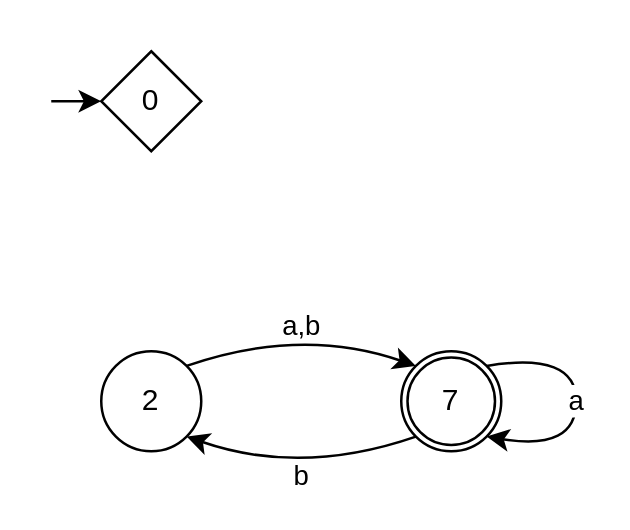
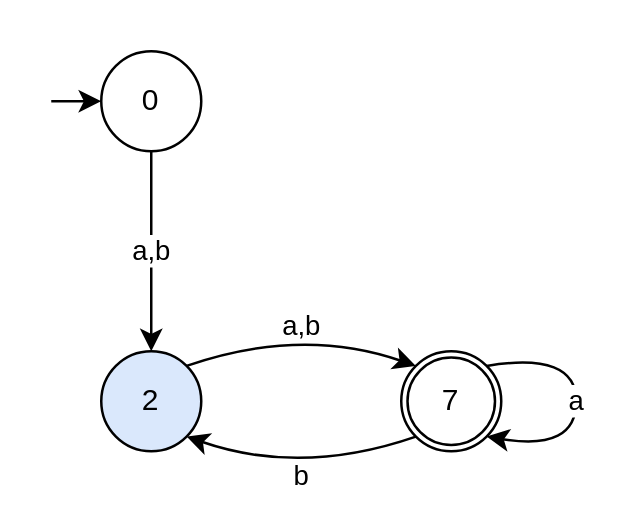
  <mxCell id="0" />
  <mxCell id="1" parent="0" />
- <mxCell id="2" value="0" style="rhombus;whiteSpace=wrap;html=1;" parent="1" vertex="1"><mxGeometry x="40" y="20" width="40" height="40" as="geometry" /></mxCell>
- <mxCell id="3" value="2" style="ellipse;whiteSpace=wrap;html=1;" parent="1" vertex="1"><mxGeometry x="40" y="140" width="40" height="40" as="geometry" /></mxCell>
+ <mxCell id="2" value="0" style="ellipse;whiteSpace=wrap;html=1;" parent="1" vertex="1"><mxGeometry x="40" y="20" width="40" height="40" as="geometry" /></mxCell>
+ <mxCell id="3" value="2" style="ellipse;whiteSpace=wrap;html=1;fillColor=#dae8fc;" parent="1" vertex="1"><mxGeometry x="40" y="140" width="40" height="40" as="geometry" /></mxCell>
  <mxCell id="4" value="7" style="ellipse;whiteSpace=wrap;html=1;" parent="1" vertex="1"><mxGeometry x="160" y="140" width="40" height="40" as="geometry" /></mxCell>
  <mxCell id="5" value="" style="ellipse;whiteSpace=wrap;html=1;fillColor=none;" parent="1" vertex="1"><mxGeometry x="162.5" y="142.5" width="35" height="35" as="geometry" /></mxCell>
  <mxCell id="6" value="a" style="endArrow=classic;html=1;rounded=0;exitX=1;exitY=0;exitDx=0;exitDy=0;entryX=1;entryY=1;entryDx=0;entryDy=0;curved=1;" parent="1" source="4" target="4" edge="1"><mxGeometry x="0.001" width="50" height="50" relative="1" as="geometry"><mxPoint x="162.498" y="145.858" as="sourcePoint" /><mxPoint x="240" y="90" as="targetPoint" /><Array as="points"><mxPoint x="230" y="140" /><mxPoint x="230" y="180" /></Array><mxPoint as="offset" /></mxGeometry></mxCell>
  <mxCell id="7" value="" style="endArrow=classic;html=1;rounded=0;entryX=0;entryY=0.5;entryDx=0;entryDy=0;" edge="1" parent="1" target="2"><mxGeometry width="50" height="50" relative="1" as="geometry"><mxPoint x="20" y="40" as="sourcePoint" /><mxPoint x="230" y="130" as="targetPoint" /></mxGeometry></mxCell>
  <mxCell id="8" value="a,b" style="endArrow=classic;html=1;rounded=0;exitX=1;exitY=0;exitDx=0;exitDy=0;entryX=0;entryY=0;entryDx=0;entryDy=0;curved=1;" edge="1" parent="1" source="3" target="4"><mxGeometry width="50" height="50" relative="1" as="geometry"><mxPoint x="180" y="140" as="sourcePoint" /><mxPoint x="230" y="90" as="targetPoint" /><Array as="points"><mxPoint x="120" y="130" /></Array></mxGeometry></mxCell>
  <mxCell id="9" value="b" style="endArrow=classic;html=1;rounded=0;entryX=1;entryY=1;entryDx=0;entryDy=0;exitX=0;exitY=1;exitDx=0;exitDy=0;curved=1;" edge="1" parent="1" source="4" target="3"><mxGeometry width="50" height="50" relative="1" as="geometry"><mxPoint x="180" y="140" as="sourcePoint" /><mxPoint x="230" y="90" as="targetPoint" /><Array as="points"><mxPoint x="120" y="190" /></Array></mxGeometry></mxCell>
+ <mxCell id="10" value="a,b" style="endArrow=classic;html=1;rounded=0;exitX=0.5;exitY=1;exitDx=0;exitDy=0;entryX=0.5;entryY=0;entryDx=0;entryDy=0;" edge="1" parent="1" source="2" target="3"><mxGeometry width="50" height="50" relative="1" as="geometry"><mxPoint x="150" y="110" as="sourcePoint" /><mxPoint x="200" y="60" as="targetPoint" /></mxGeometry></mxCell>
